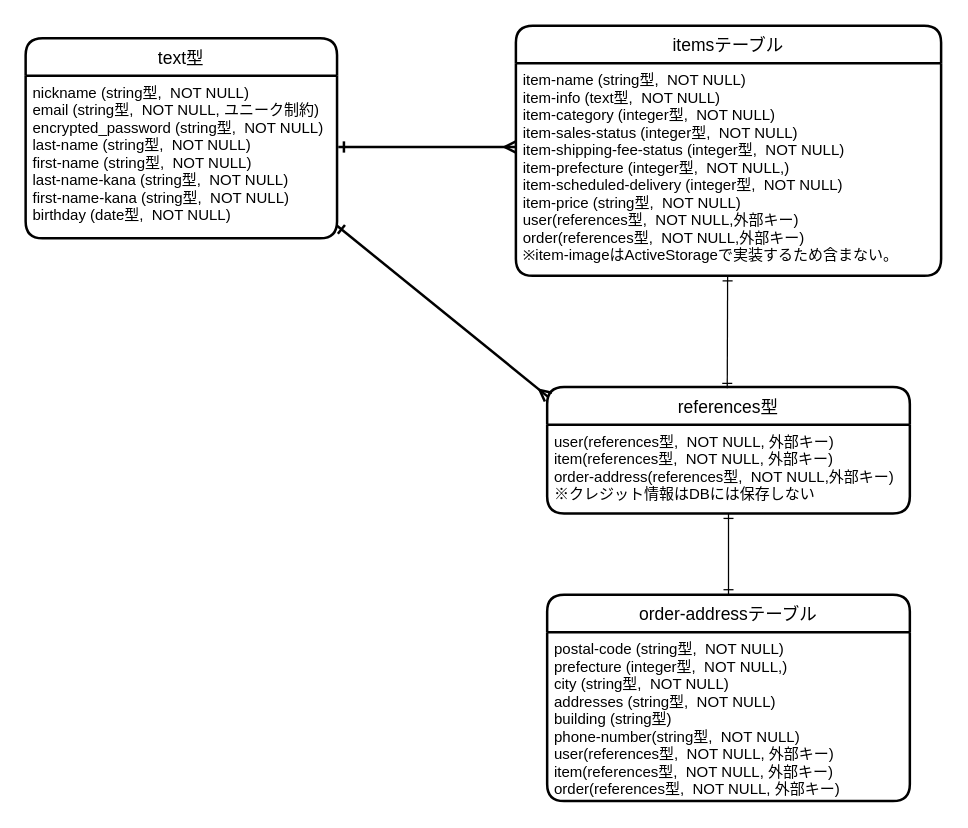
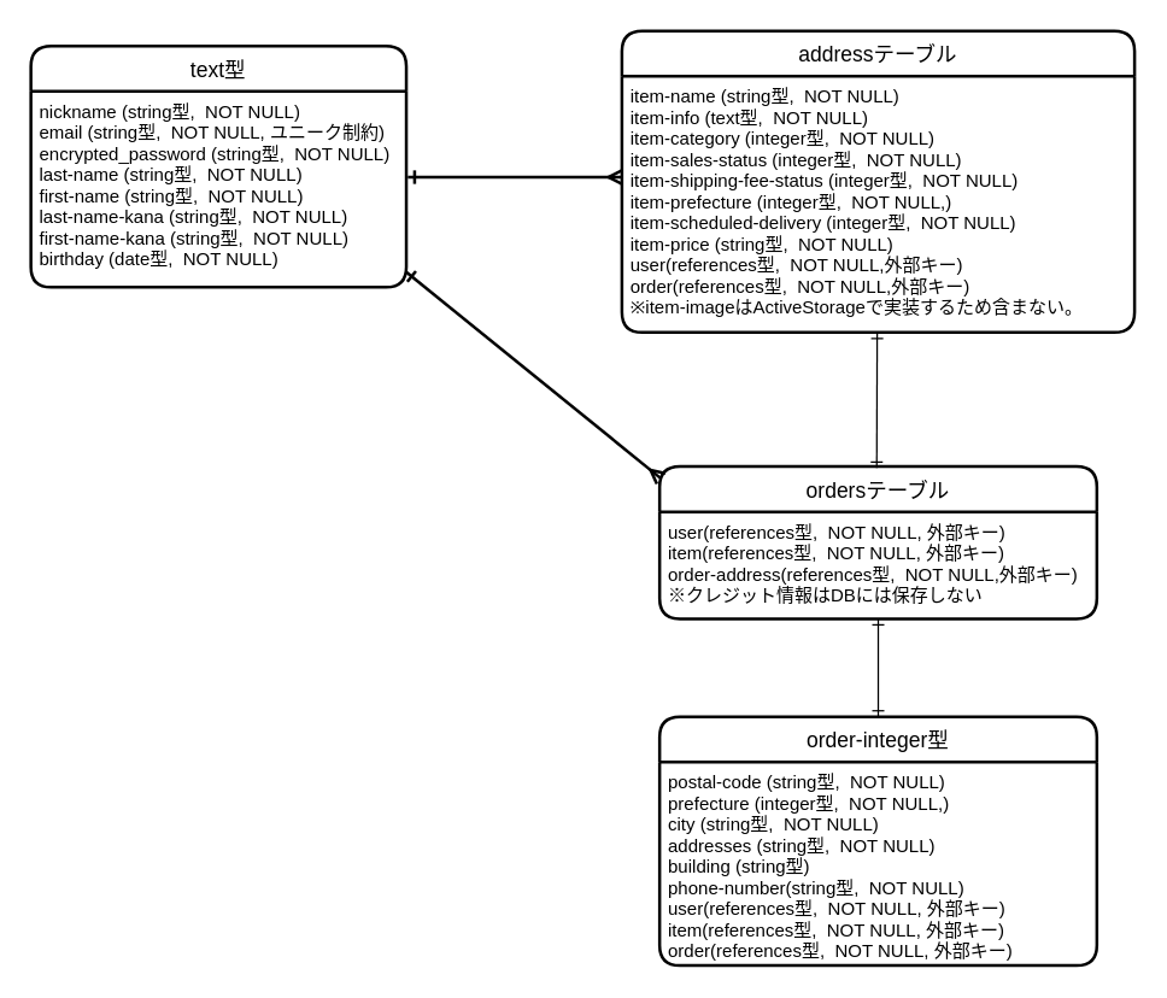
  <mxCell id="0" />
  <mxCell id="1" parent="0" />
  <mxCell id="2" value="text型" style="swimlane;childLayout=stackLayout;horizontal=1;startSize=30;horizontalStack=0;rounded=1;fontSize=14;fontStyle=0;strokeWidth=2;resizeParent=0;resizeLast=1;shadow=0;dashed=0;align=center;" parent="1" vertex="1"><mxGeometry x="20" y="30" width="249" height="160" as="geometry" /></mxCell>
  <mxCell id="3" value="nickname (string型,  NOT NULL)&#10;email (string型,  NOT NULL, ユニーク制約)&#10;encrypted_password (string型,  NOT NULL)&#10;last-name (string型,  NOT NULL)&#10;first-name (string型,  NOT NULL)&#10;last-name-kana (string型,  NOT NULL)&#10;first-name-kana (string型,  NOT NULL)&#10;birthday (date型,  NOT NULL)&#10;&#10;" style="align=left;strokeColor=none;fillColor=none;spacingLeft=4;fontSize=12;verticalAlign=top;resizable=0;rotatable=0;part=1;" parent="2" vertex="1"><mxGeometry y="30" width="249" height="130" as="geometry" /></mxCell>
- <mxCell id="4" value="itemsテーブル" style="swimlane;childLayout=stackLayout;horizontal=1;startSize=30;horizontalStack=0;rounded=1;fontSize=14;fontStyle=0;strokeWidth=2;resizeParent=0;resizeLast=1;shadow=0;dashed=0;align=center;" parent="1" vertex="1"><mxGeometry x="412" y="20" width="340" height="200" as="geometry" /></mxCell>
+ <mxCell id="4" value="addressテーブル" style="swimlane;childLayout=stackLayout;horizontal=1;startSize=30;horizontalStack=0;rounded=1;fontSize=14;fontStyle=0;strokeWidth=2;resizeParent=0;resizeLast=1;shadow=0;dashed=0;align=center;" parent="1" vertex="1"><mxGeometry x="412" y="20" width="340" height="200" as="geometry" /></mxCell>
  <mxCell id="5" value="item-name (string型,  NOT NULL)&#10;item-info (text型,  NOT NULL)&#10;item-category (integer型,  NOT NULL)&#10;item-sales-status (integer型,  NOT NULL)&#10;item-shipping-fee-status (integer型,  NOT NULL)&#10;item-prefecture (integer型,  NOT NULL,)&#10;item-scheduled-delivery (integer型,  NOT NULL)&#10;item-price (string型,  NOT NULL)&#10;user(references型,  NOT NULL,外部キー)&#10;order(references型,  NOT NULL,外部キー)&#10;※item-imageはActiveStorageで実装するため含まない。" style="align=left;strokeColor=none;fillColor=none;spacingLeft=4;fontSize=12;verticalAlign=top;resizable=0;rotatable=0;part=1;" parent="4" vertex="1"><mxGeometry y="30" width="340" height="170" as="geometry" /></mxCell>
- <mxCell id="6" value="references型" style="swimlane;childLayout=stackLayout;horizontal=1;startSize=30;horizontalStack=0;rounded=1;fontSize=14;fontStyle=0;strokeWidth=2;resizeParent=0;resizeLast=1;shadow=0;dashed=0;align=center;" parent="1" vertex="1"><mxGeometry x="437" y="309" width="290" height="101" as="geometry" /></mxCell>
+ <mxCell id="6" value="ordersテーブル" style="swimlane;childLayout=stackLayout;horizontal=1;startSize=30;horizontalStack=0;rounded=1;fontSize=14;fontStyle=0;strokeWidth=2;resizeParent=0;resizeLast=1;shadow=0;dashed=0;align=center;" parent="1" vertex="1"><mxGeometry x="437" y="309" width="290" height="101" as="geometry" /></mxCell>
  <mxCell id="7" value="user(references型,  NOT NULL, 外部キー)&#10;item(references型,  NOT NULL, 外部キー)&#10;order-address(references型,  NOT NULL,外部キー)&#10;※クレジット情報はDBには保存しない" style="align=left;strokeColor=none;fillColor=none;spacingLeft=4;fontSize=12;verticalAlign=top;resizable=0;rotatable=0;part=1;" parent="6" vertex="1"><mxGeometry y="30" width="290" height="71" as="geometry" /></mxCell>
- <mxCell id="8" value="order-addressテーブル" style="swimlane;childLayout=stackLayout;horizontal=1;startSize=30;horizontalStack=0;rounded=1;fontSize=14;fontStyle=0;strokeWidth=2;resizeParent=0;resizeLast=1;shadow=0;dashed=0;align=center;" parent="1" vertex="1"><mxGeometry x="437" y="475" width="290" height="165" as="geometry" /></mxCell>
+ <mxCell id="8" value="order-integer型" style="swimlane;childLayout=stackLayout;horizontal=1;startSize=30;horizontalStack=0;rounded=1;fontSize=14;fontStyle=0;strokeWidth=2;resizeParent=0;resizeLast=1;shadow=0;dashed=0;align=center;" parent="1" vertex="1"><mxGeometry x="437" y="475" width="290" height="165" as="geometry" /></mxCell>
  <mxCell id="9" value="postal-code (string型,  NOT NULL)&#10;prefecture (integer型,  NOT NULL,)&#10;city (string型,  NOT NULL)&#10;addresses (string型,  NOT NULL)&#10;building (string型)&#10;phone-number(string型,  NOT NULL)&#10;user(references型,  NOT NULL, 外部キー)&#10;item(references型,  NOT NULL, 外部キー)&#10;order(references型,  NOT NULL, 外部キー)&#10;&#10;&#10;" style="align=left;strokeColor=none;fillColor=none;spacingLeft=4;fontSize=12;verticalAlign=top;resizable=0;rotatable=0;part=1;" parent="8" vertex="1"><mxGeometry y="30" width="290" height="135" as="geometry" /></mxCell>
  <mxCell id="10" value="" style="endArrow=ERone;html=1;rounded=0;endFill=0;startArrow=ERone;startFill=0;exitX=0.5;exitY=0;exitDx=0;exitDy=0;" parent="1" source="8" edge="1"><mxGeometry relative="1" as="geometry"><mxPoint x="582" y="470" as="sourcePoint" /><mxPoint x="582" y="410" as="targetPoint" /><Array as="points" /></mxGeometry></mxCell>
  <mxCell id="11" value="" style="endArrow=ERmany;html=1;rounded=0;startArrow=ERone;startFill=0;endFill=0;entryX=0;entryY=0.5;entryDx=0;entryDy=0;exitX=1;exitY=0.5;exitDx=0;exitDy=0;strokeWidth=2;" parent="1" edge="1"><mxGeometry relative="1" as="geometry"><mxPoint x="270" y="117" as="sourcePoint" /><mxPoint x="412" y="117" as="targetPoint" /></mxGeometry></mxCell>
  <mxCell id="12" value="" style="endArrow=ERmany;html=1;rounded=0;startArrow=ERone;startFill=0;endFill=0;strokeWidth=2;" edge="1" parent="1"><mxGeometry relative="1" as="geometry"><mxPoint x="269" y="180" as="sourcePoint" /><mxPoint x="438" y="317" as="targetPoint" /></mxGeometry></mxCell>
  <mxCell id="13" value="" style="endArrow=ERone;html=1;rounded=0;endFill=0;startArrow=ERone;startFill=0;" edge="1" parent="1"><mxGeometry relative="1" as="geometry"><mxPoint x="581" y="310" as="sourcePoint" /><mxPoint x="581.29" y="220" as="targetPoint" /><Array as="points" /></mxGeometry></mxCell>
